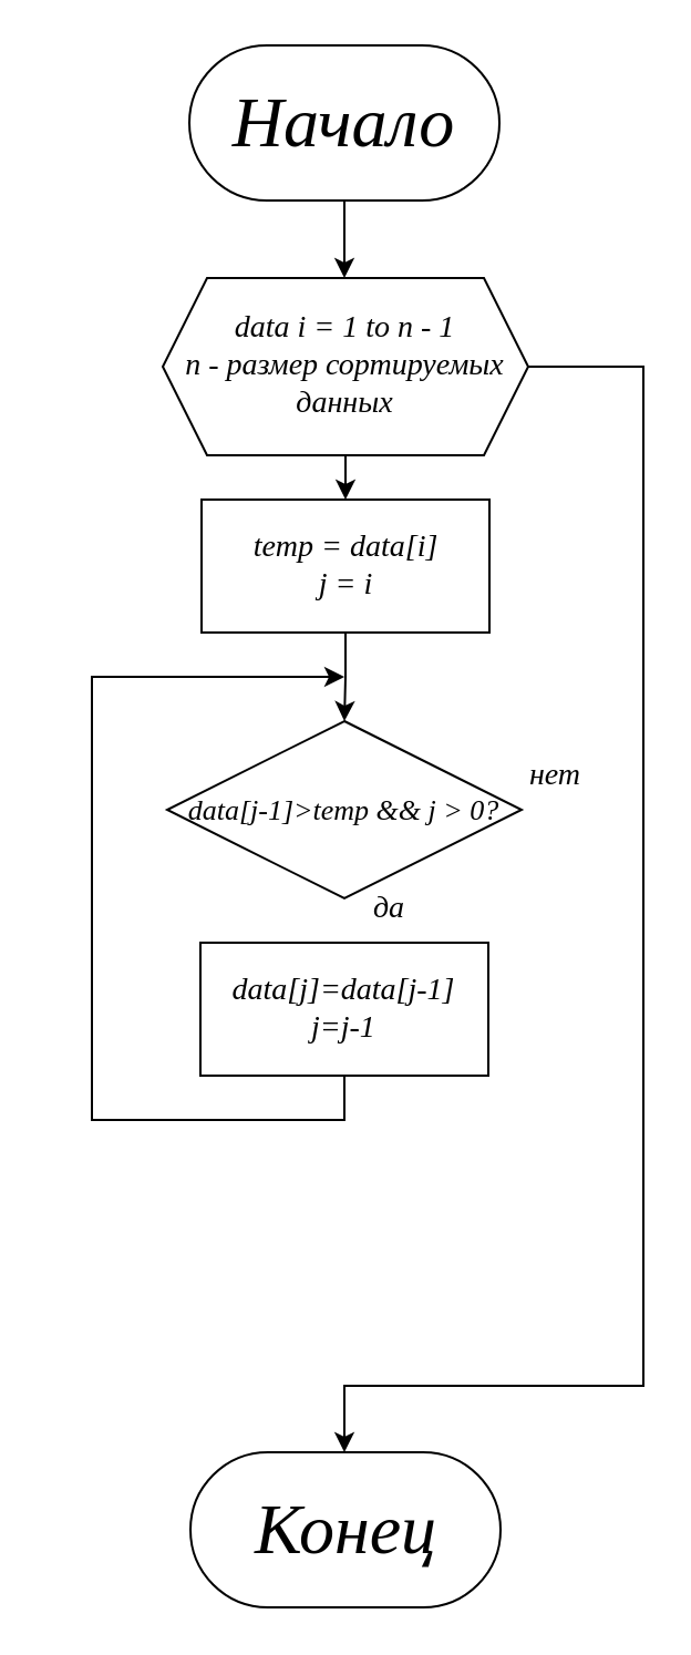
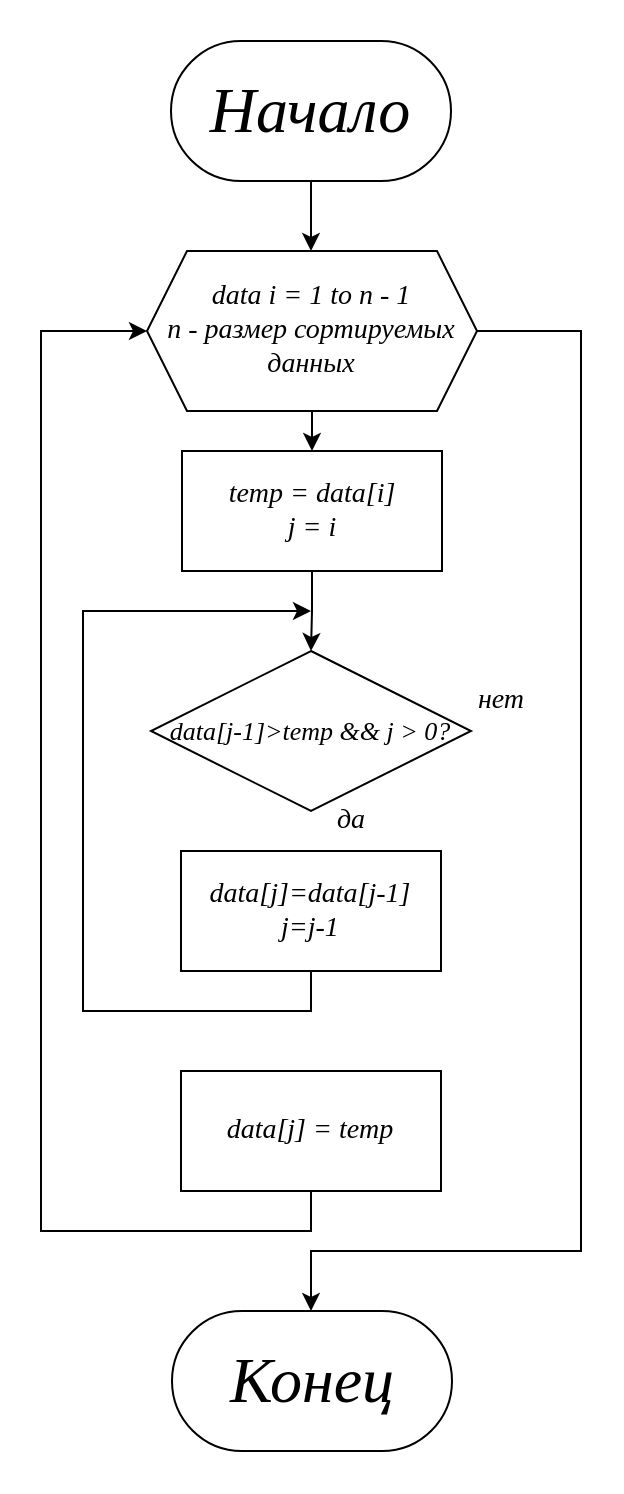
  <mxCell id="0" />
  <mxCell id="1" parent="0" />
  <mxCell id="2" style="edgeStyle=orthogonalEdgeStyle;rounded=0;orthogonalLoop=1;jettySize=auto;html=1;entryX=0.5;entryY=0;entryDx=0;entryDy=0;fontFamily=GOST Type B;fontStyle=2" parent="1" source="3" edge="1"><mxGeometry relative="1" as="geometry"><mxPoint x="155" y="125" as="targetPoint" /></mxGeometry></mxCell>
  <mxCell id="3" value="Начало" style="rounded=1;whiteSpace=wrap;html=1;arcSize=50;fontFamily=GOST Type B;fontStyle=2;fontSize=32;" parent="1" vertex="1"><mxGeometry x="85" y="20" width="140" height="70" as="geometry" /></mxCell>
  <mxCell id="4" style="edgeStyle=orthogonalEdgeStyle;rounded=0;orthogonalLoop=1;jettySize=auto;html=1;fontFamily=GOST Type B;fontStyle=2" parent="1" source="6" edge="1"><mxGeometry relative="1" as="geometry"><mxPoint x="155.529" y="225" as="targetPoint" /></mxGeometry></mxCell>
  <mxCell id="5" style="edgeStyle=orthogonalEdgeStyle;rounded=0;orthogonalLoop=1;jettySize=auto;html=1;fontFamily=GOST Type B;fontStyle=2;" parent="1" source="6" edge="1"><mxGeometry relative="1" as="geometry"><mxPoint x="155" y="655" as="targetPoint" /><Array as="points"><mxPoint x="290" y="165" /><mxPoint x="290" y="625" /><mxPoint x="155" y="625" /></Array></mxGeometry></mxCell>
  <mxCell id="6" value="data i = 1 to n - 1&lt;br style=&quot;font-size: 14px;&quot;&gt;n - размер сортируемых данных" style="shape=hexagon;perimeter=hexagonPerimeter2;whiteSpace=wrap;html=1;fixedSize=1;fontFamily=GOST Type B;fontStyle=2;fontSize=14;" parent="1" vertex="1"><mxGeometry x="73" y="125" width="165" height="80" as="geometry" /></mxCell>
  <mxCell id="7" value="нет&lt;br style=&quot;font-size: 14px;&quot;&gt;" style="text;html=1;align=center;verticalAlign=middle;resizable=0;points=[];autosize=1;strokeColor=none;fillColor=none;fontFamily=GOST Type B;fontStyle=2;fontSize=14;" parent="1" vertex="1"><mxGeometry x="225" y="335" width="50" height="30" as="geometry" /></mxCell>
  <mxCell id="8" style="edgeStyle=orthogonalEdgeStyle;rounded=0;orthogonalLoop=1;jettySize=auto;html=1;entryX=0.5;entryY=0;entryDx=0;entryDy=0;" edge="1" parent="1" source="9" target="10"><mxGeometry relative="1" as="geometry" /></mxCell>
  <mxCell id="9" value="temp = data[i]&lt;br&gt;j = i" style="rounded=0;whiteSpace=wrap;html=1;fontFamily=GOST Type B;fontStyle=2;fontSize=14;" vertex="1" parent="1"><mxGeometry x="90.5" y="225" width="130" height="60" as="geometry" /></mxCell>
  <mxCell id="10" value="data[j-1]&amp;gt;temp &amp;amp;&amp;amp; j &amp;gt; 0?" style="rhombus;whiteSpace=wrap;html=1;fontFamily=GOST Type B;fontStyle=2;fontSize=13;" vertex="1" parent="1"><mxGeometry x="75" y="325" width="160" height="80" as="geometry" /></mxCell>
  <mxCell id="11" style="edgeStyle=orthogonalEdgeStyle;rounded=0;orthogonalLoop=1;jettySize=auto;html=1;" edge="1" parent="1" source="12"><mxGeometry relative="1" as="geometry"><mxPoint x="155" y="305" as="targetPoint" /><Array as="points"><mxPoint x="155" y="505" /><mxPoint x="41" y="505" /><mxPoint x="41" y="305" /></Array></mxGeometry></mxCell>
  <mxCell id="12" value="data[j]=data[j-1]&lt;br&gt;j=j-1" style="rounded=0;whiteSpace=wrap;html=1;fontFamily=GOST Type B;fontStyle=2;fontSize=14;" vertex="1" parent="1"><mxGeometry x="90" y="425" width="130" height="60" as="geometry" /></mxCell>
  <mxCell id="13" value="да" style="text;html=1;align=center;verticalAlign=middle;resizable=0;points=[];autosize=1;strokeColor=none;fillColor=none;fontFamily=GOST Type B;fontStyle=2;fontSize=14;" vertex="1" parent="1"><mxGeometry x="155" y="395" width="40" height="30" as="geometry" /></mxCell>
+ <mxCell id="14" style="edgeStyle=orthogonalEdgeStyle;rounded=0;orthogonalLoop=1;jettySize=auto;html=1;entryX=0;entryY=0.5;entryDx=0;entryDy=0;" edge="1" parent="1" source="15" target="6"><mxGeometry relative="1" as="geometry"><mxPoint x="-20" y="165" as="targetPoint" /><Array as="points"><mxPoint x="155" y="615" /><mxPoint x="20" y="615" /><mxPoint x="20" y="165" /></Array></mxGeometry></mxCell>
+ <mxCell id="15" value="data[j] = temp" style="rounded=0;whiteSpace=wrap;html=1;fontFamily=GOST Type B;fontStyle=2;fontSize=14;" vertex="1" parent="1"><mxGeometry x="90" y="535" width="130" height="60" as="geometry" /></mxCell>
  <mxCell id="16" value="Конец" style="rounded=1;whiteSpace=wrap;html=1;arcSize=50;fontFamily=GOST Type B;fontStyle=2;fontSize=32;" vertex="1" parent="1"><mxGeometry x="85.5" y="655" width="140" height="70" as="geometry" /></mxCell>
